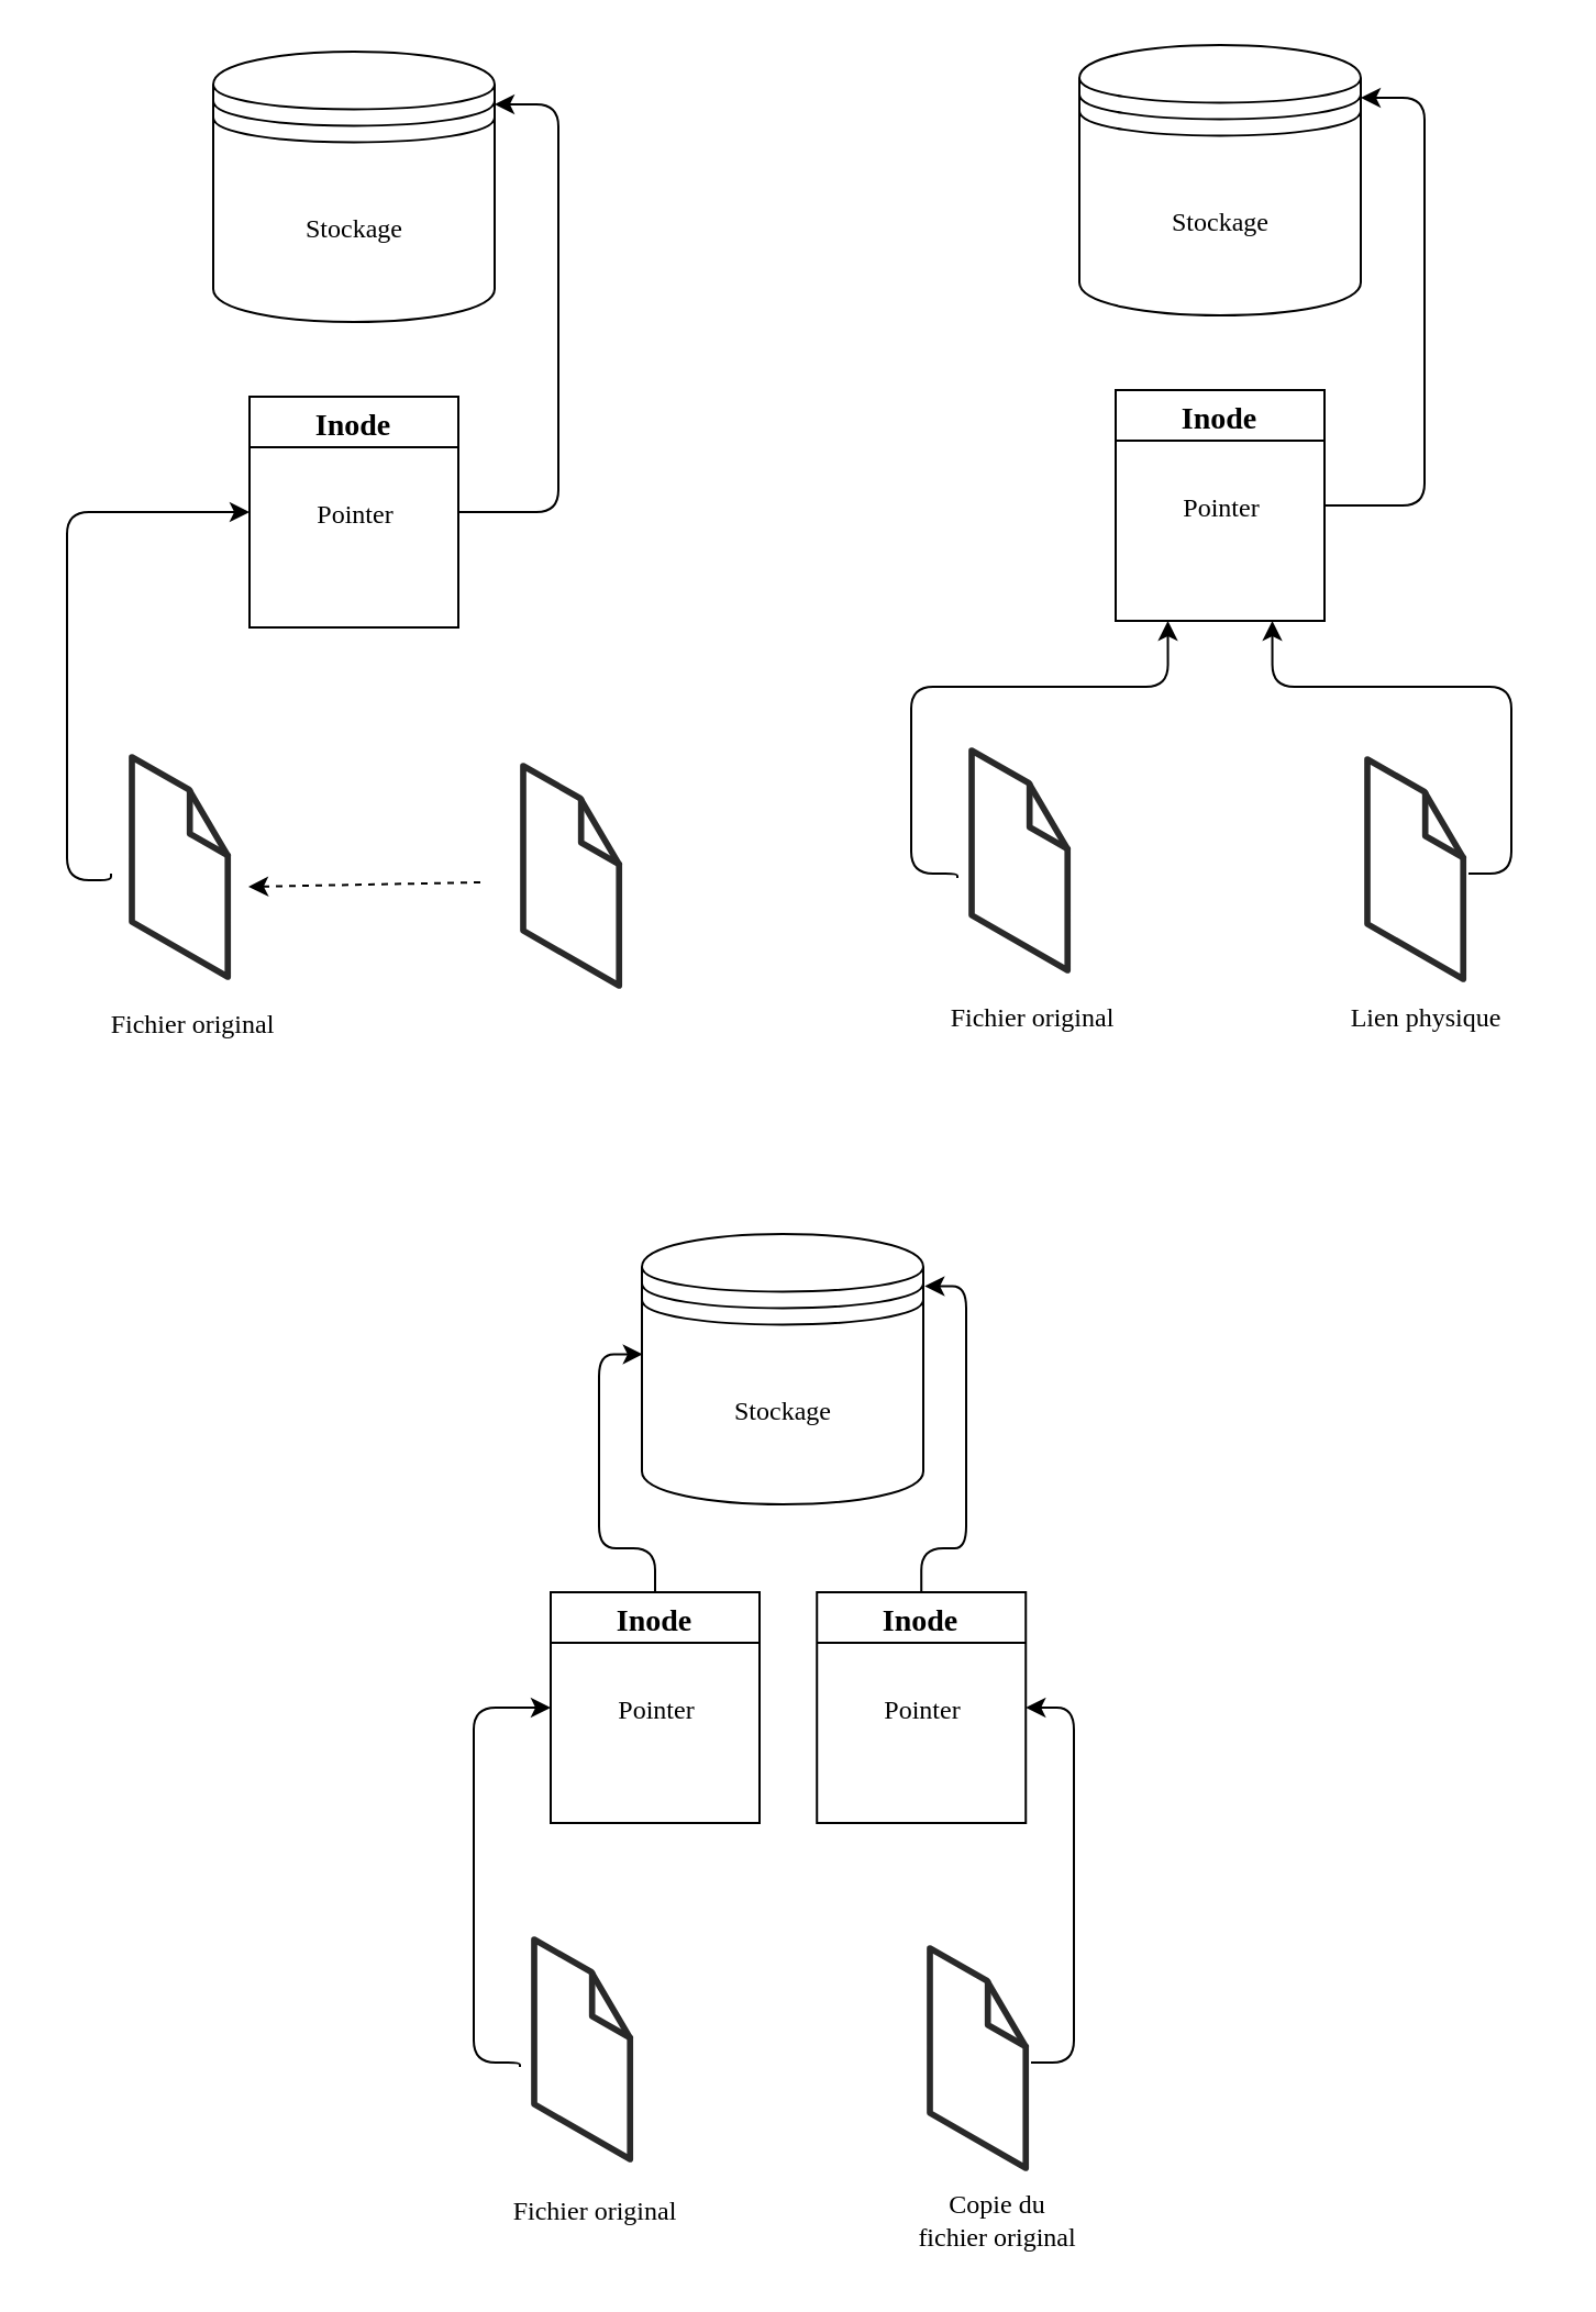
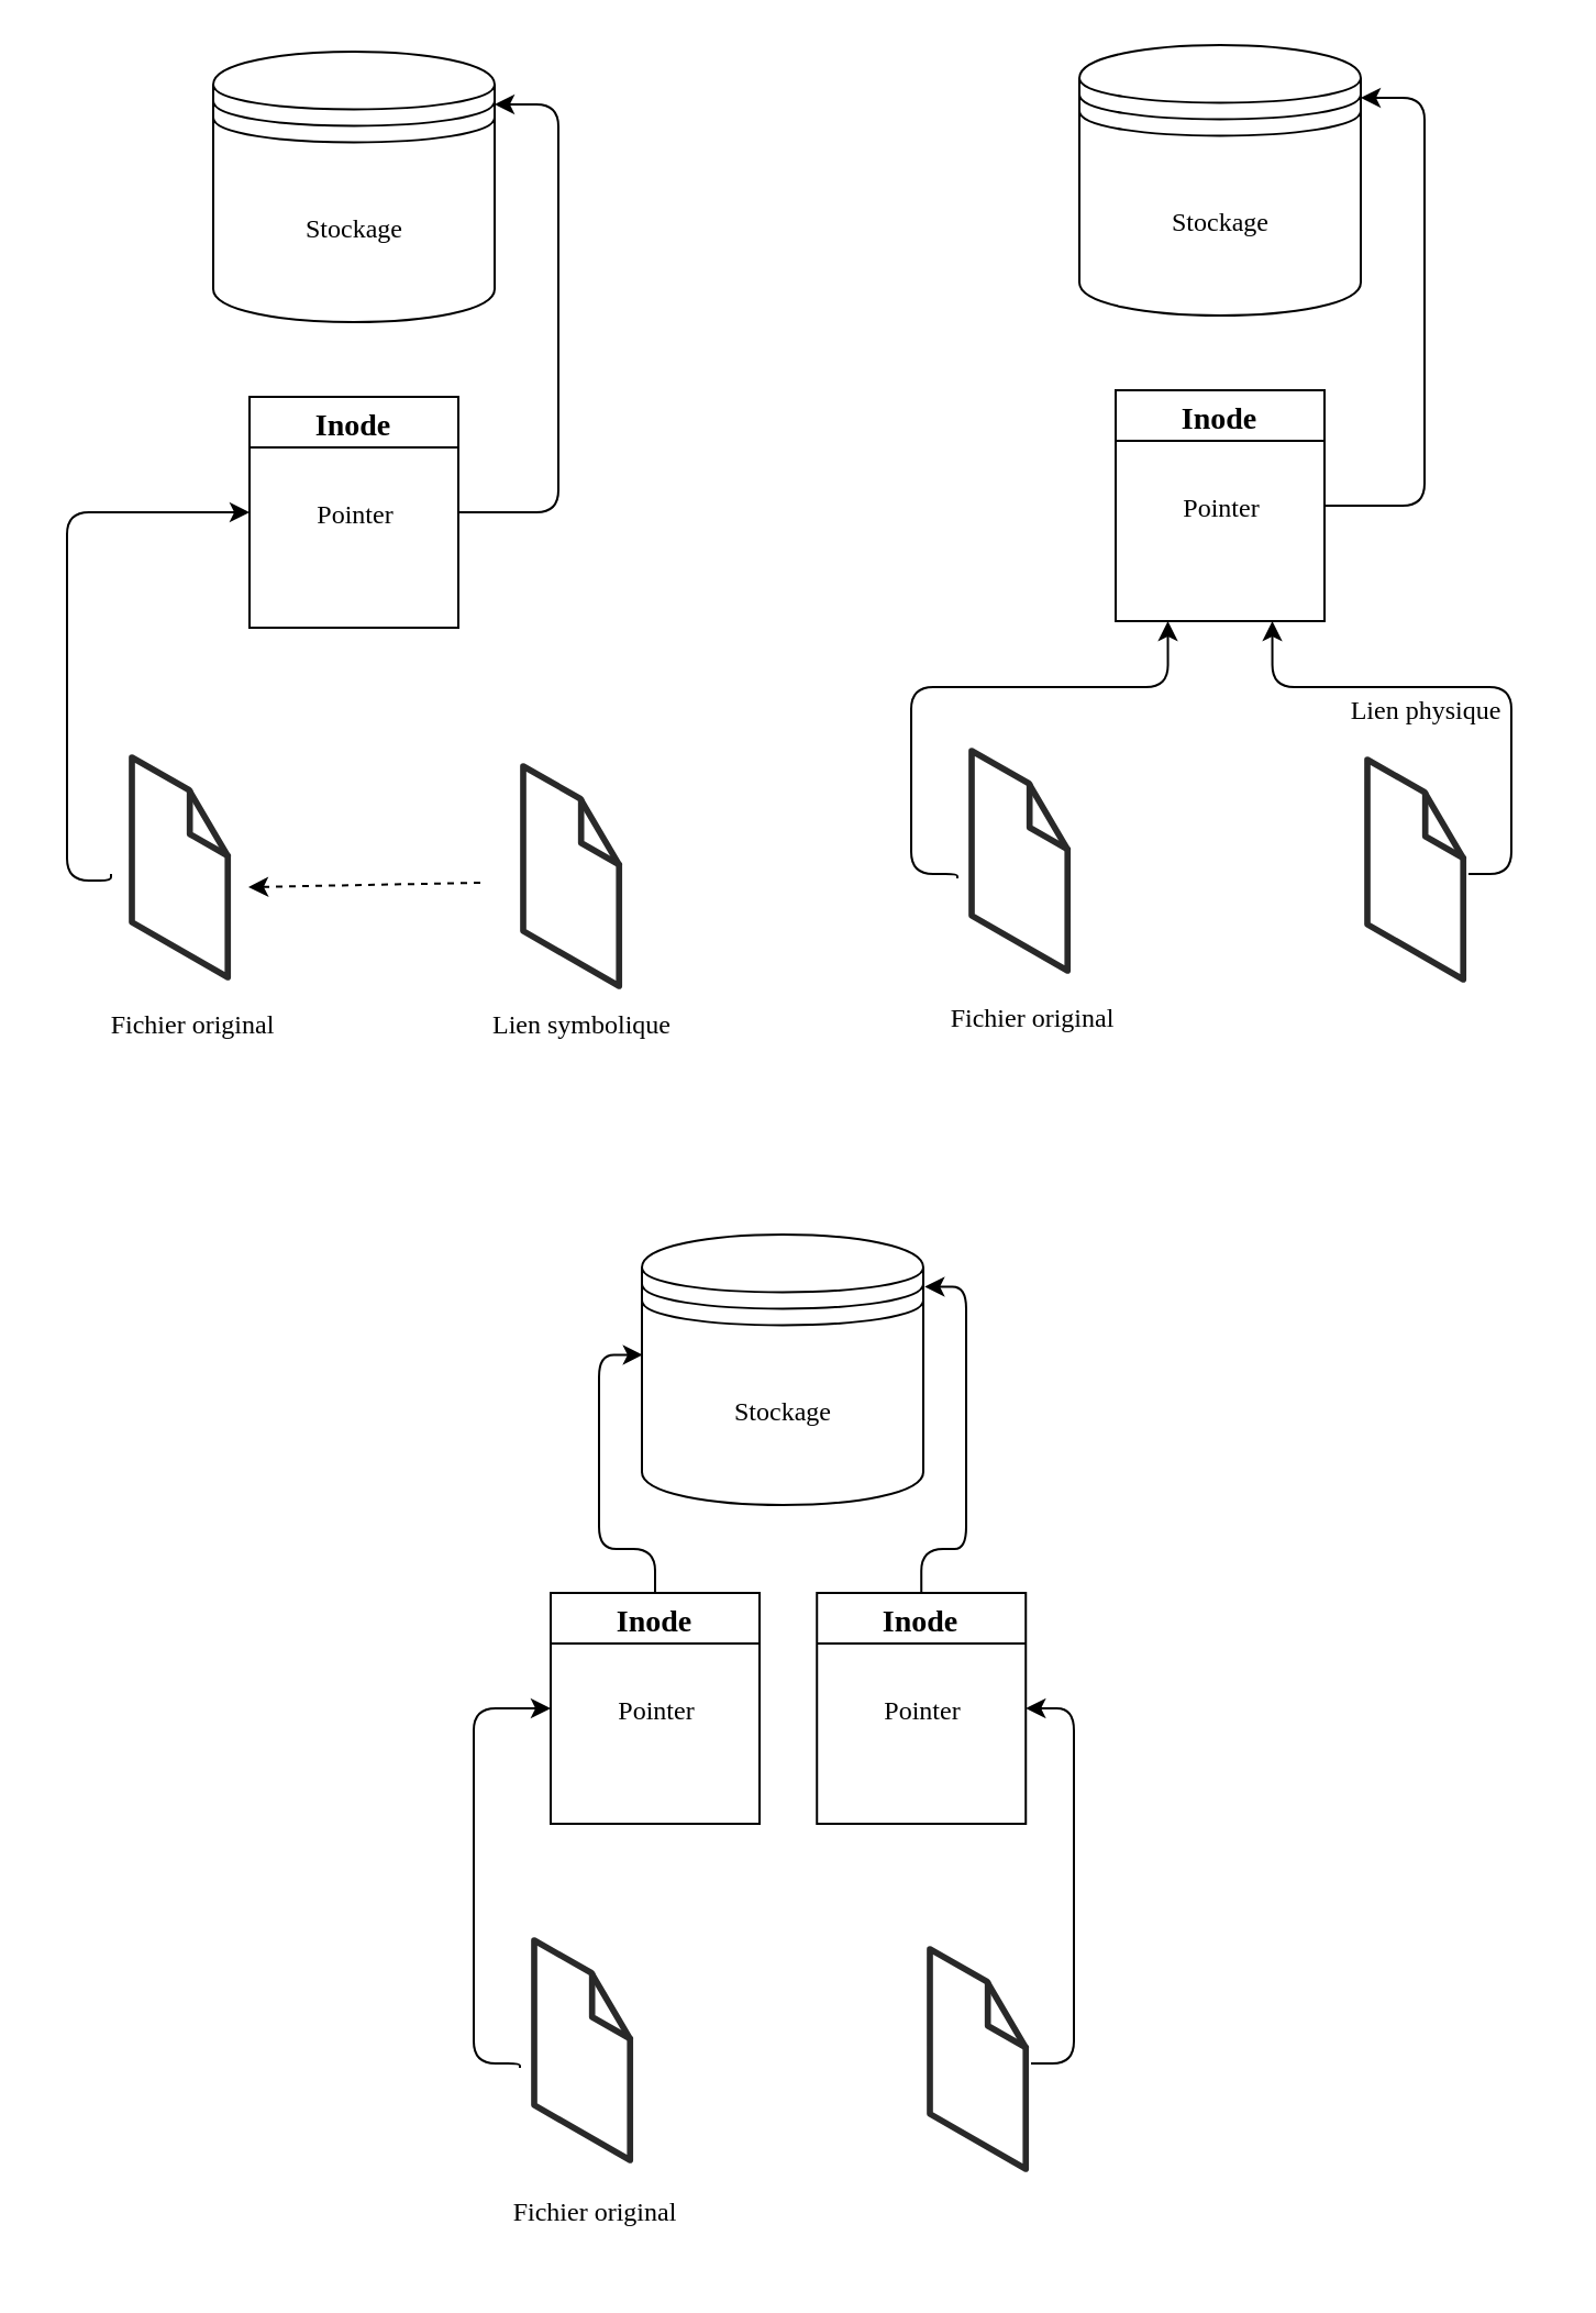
  <mxCell id="0" />
  <mxCell id="1" parent="0" />
  <mxCell id="2" value="&lt;font face=&quot;Lucida Console&quot; data-font-src=&quot;https://fonts.google.com/share?selection.family=Ubuntu:ital,wght@0,300;0,400;0,500;0,700;1,300;1,400;1,500;1,700&quot;&gt;Stockage&lt;/font&gt;" style="shape=datastore;whiteSpace=wrap;html=1;" parent="1" vertex="1"><mxGeometry x="96.5" y="23" width="128" height="123" as="geometry" /></mxCell>
  <mxCell id="3" value="" style="verticalLabelPosition=bottom;html=1;verticalAlign=top;strokeWidth=1;align=center;outlineConnect=0;dashed=0;outlineConnect=0;shape=mxgraph.aws3d.file;aspect=fixed;strokeColor=#292929;" parent="1" vertex="1"><mxGeometry x="59.5" y="344" width="43.62" height="100" as="geometry" /></mxCell>
  <mxCell id="4" value="&lt;font style=&quot;font-size: 12px;&quot;&gt;Fichier original&lt;br style=&quot;font-size: 12px;&quot;&gt;&lt;/font&gt;" style="text;html=1;align=center;verticalAlign=middle;resizable=0;points=[];autosize=1;strokeColor=none;fillColor=none;fontSize=12;fontFamily=Lucida Console;fontStyle=0" parent="1" vertex="1"><mxGeometry x="20" y="453" width="134" height="26" as="geometry" /></mxCell>
  <mxCell id="5" style="edgeStyle=orthogonalEdgeStyle;html=1;exitX=0;exitY=0.5;exitDx=0;exitDy=0;fontSize=16;endArrow=none;endFill=0;startArrow=classic;startFill=1;" parent="1" source="7" edge="1"><mxGeometry relative="1" as="geometry"><mxPoint x="50" y="397" as="targetPoint" /><Array as="points"><mxPoint x="30" y="233" /><mxPoint x="30" y="400" /><mxPoint x="50" y="400" /></Array></mxGeometry></mxCell>
  <mxCell id="6" style="edgeStyle=orthogonalEdgeStyle;html=1;exitX=1;exitY=0.5;exitDx=0;exitDy=0;entryX=1;entryY=0.195;entryDx=0;entryDy=0;entryPerimeter=0;fontFamily=Garamond;fontSize=16;startArrow=none;startFill=0;endArrow=classic;endFill=1;" parent="1" source="7" target="2" edge="1"><mxGeometry relative="1" as="geometry"><Array as="points"><mxPoint x="253.5" y="233" /><mxPoint x="253.5" y="47" /></Array></mxGeometry></mxCell>
  <mxCell id="7" value="&lt;font style=&quot;font-size: 14px;&quot;&gt;Inode&lt;/font&gt;" style="swimlane;whiteSpace=wrap;html=1;fontSize=16;fontFamily=Lucida Console;" parent="1" vertex="1"><mxGeometry x="113" y="180" width="95" height="105" as="geometry" /></mxCell>
  <mxCell id="8" value="Pointer" style="text;html=1;align=center;verticalAlign=middle;resizable=0;points=[];autosize=1;strokeColor=none;fillColor=none;fontSize=12;fontFamily=Lucida Console;fontStyle=0" parent="7" vertex="1"><mxGeometry x="13.5" y="41" width="69" height="26" as="geometry" /></mxCell>
  <mxCell id="9" value="" style="verticalLabelPosition=bottom;html=1;verticalAlign=top;strokeWidth=1;align=center;outlineConnect=0;dashed=0;outlineConnect=0;shape=mxgraph.aws3d.file;aspect=fixed;strokeColor=#292929;" parent="1" vertex="1"><mxGeometry x="237.5" y="348" width="43.62" height="100" as="geometry" /></mxCell>
+ <mxCell id="10" value="&lt;font style=&quot;font-size: 12px;&quot;&gt;Lien symbolique&lt;br style=&quot;font-size: 12px;&quot;&gt;&lt;/font&gt;" style="text;html=1;align=center;verticalAlign=middle;resizable=0;points=[];autosize=1;strokeColor=none;fillColor=none;fontSize=12;fontFamily=Lucida Console;fontStyle=0" parent="1" vertex="1"><mxGeometry x="200.5" y="453" width="126" height="26" as="geometry" /></mxCell>
  <mxCell id="11" value="" style="endArrow=classic;html=1;fontSize=16;dashed=1;" parent="1" edge="1"><mxGeometry width="50" height="50" relative="1" as="geometry"><mxPoint x="218" y="401" as="sourcePoint" /><mxPoint x="112.5" y="403" as="targetPoint" /></mxGeometry></mxCell>
  <mxCell id="12" value="&lt;font face=&quot;Lucida Console&quot; data-font-src=&quot;https://fonts.google.com/share?selection.family=Ubuntu:ital,wght@0,300;0,400;0,500;0,700;1,300;1,400;1,500;1,700&quot;&gt;Stockage&lt;/font&gt;" style="shape=datastore;whiteSpace=wrap;html=1;" parent="1" vertex="1"><mxGeometry x="490.5" y="20" width="128" height="123" as="geometry" /></mxCell>
  <mxCell id="13" value="" style="verticalLabelPosition=bottom;html=1;verticalAlign=top;strokeWidth=1;align=center;outlineConnect=0;dashed=0;outlineConnect=0;shape=mxgraph.aws3d.file;aspect=fixed;strokeColor=#292929;" parent="1" vertex="1"><mxGeometry x="441.5" y="341" width="43.62" height="100" as="geometry" /></mxCell>
  <mxCell id="14" value="&lt;font style=&quot;font-size: 12px;&quot;&gt;Fichier original&lt;br style=&quot;font-size: 12px;&quot;&gt;&lt;/font&gt;" style="text;html=1;align=center;verticalAlign=middle;resizable=0;points=[];autosize=1;strokeColor=none;fillColor=none;fontSize=12;fontFamily=Lucida Console;fontStyle=0" parent="1" vertex="1"><mxGeometry x="402" y="450" width="134" height="26" as="geometry" /></mxCell>
  <mxCell id="15" style="edgeStyle=orthogonalEdgeStyle;html=1;fontSize=16;endArrow=none;endFill=0;startArrow=classic;startFill=1;exitX=0.25;exitY=1;exitDx=0;exitDy=0;" parent="1" source="17" edge="1"><mxGeometry relative="1" as="geometry"><mxPoint x="435" y="399" as="targetPoint" /><Array as="points"><mxPoint x="531" y="312" /><mxPoint x="414" y="312" /><mxPoint x="414" y="397" /><mxPoint x="435" y="397" /></Array><mxPoint x="537" y="282" as="sourcePoint" /></mxGeometry></mxCell>
  <mxCell id="16" style="edgeStyle=orthogonalEdgeStyle;html=1;exitX=1;exitY=0.5;exitDx=0;exitDy=0;entryX=1;entryY=0.195;entryDx=0;entryDy=0;entryPerimeter=0;fontFamily=Garamond;fontSize=16;startArrow=none;startFill=0;endArrow=classic;endFill=1;" parent="1" source="17" target="12" edge="1"><mxGeometry relative="1" as="geometry"><Array as="points"><mxPoint x="647.5" y="230" /><mxPoint x="647.5" y="44" /></Array></mxGeometry></mxCell>
  <mxCell id="17" value="&lt;font style=&quot;font-size: 14px;&quot;&gt;Inode&lt;/font&gt;" style="swimlane;whiteSpace=wrap;html=1;fontSize=16;fontFamily=Lucida Console;" parent="1" vertex="1"><mxGeometry x="507" y="177" width="95" height="105" as="geometry" /></mxCell>
  <mxCell id="18" value="Pointer" style="text;html=1;align=center;verticalAlign=middle;resizable=0;points=[];autosize=1;strokeColor=none;fillColor=none;fontSize=12;fontFamily=Lucida Console;fontStyle=0" parent="17" vertex="1"><mxGeometry x="13.5" y="41" width="69" height="26" as="geometry" /></mxCell>
  <mxCell id="19" value="" style="verticalLabelPosition=bottom;html=1;verticalAlign=top;strokeWidth=1;align=center;outlineConnect=0;dashed=0;outlineConnect=0;shape=mxgraph.aws3d.file;aspect=fixed;strokeColor=#292929;" parent="1" vertex="1"><mxGeometry x="621.5" y="345" width="43.62" height="100" as="geometry" /></mxCell>
- <mxCell id="20" value="&lt;font style=&quot;font-size: 12px;&quot;&gt;Lien physique&lt;br style=&quot;font-size: 12px;&quot;&gt;&lt;/font&gt;" style="text;html=1;align=center;verticalAlign=middle;resizable=0;points=[];autosize=1;strokeColor=none;fillColor=none;fontSize=12;fontFamily=Lucida Console;fontStyle=0" parent="1" vertex="1"><mxGeometry x="591.5" y="450" width="112" height="26" as="geometry" /></mxCell>
+ <mxCell id="20" value="&lt;font style=&quot;font-size: 12px;&quot;&gt;Lien physique&lt;br style=&quot;font-size: 12px;&quot;&gt;&lt;/font&gt;" style="text;html=1;align=center;verticalAlign=middle;resizable=0;points=[];autosize=1;strokeColor=none;fillColor=none;fontSize=12;fontFamily=Lucida Console;fontStyle=0" parent="1" vertex="1"><mxGeometry x="591.5" y="310" width="112" height="26" as="geometry" /></mxCell>
  <mxCell id="21" style="edgeStyle=orthogonalEdgeStyle;html=1;fontSize=16;endArrow=none;endFill=0;startArrow=classic;startFill=1;exitX=0.75;exitY=1;exitDx=0;exitDy=0;" parent="1" source="17" edge="1"><mxGeometry relative="1" as="geometry"><mxPoint x="667.5" y="397" as="targetPoint" /><Array as="points"><mxPoint x="578" y="312" /><mxPoint x="687" y="312" /><mxPoint x="687" y="397" /></Array><mxPoint x="558" y="291" as="sourcePoint" /></mxGeometry></mxCell>
  <mxCell id="22" value="&lt;font face=&quot;Lucida Console&quot; data-font-src=&quot;https://fonts.google.com/share?selection.family=Ubuntu:ital,wght@0,300;0,400;0,500;0,700;1,300;1,400;1,500;1,700&quot;&gt;Stockage&lt;/font&gt;" style="shape=datastore;whiteSpace=wrap;html=1;" parent="1" vertex="1"><mxGeometry x="291.5" y="561" width="128" height="123" as="geometry" /></mxCell>
  <mxCell id="23" value="" style="verticalLabelPosition=bottom;html=1;verticalAlign=top;strokeWidth=1;align=center;outlineConnect=0;dashed=0;outlineConnect=0;shape=mxgraph.aws3d.file;aspect=fixed;strokeColor=#292929;" parent="1" vertex="1"><mxGeometry x="242.5" y="882" width="43.62" height="100" as="geometry" /></mxCell>
  <mxCell id="24" value="&lt;font style=&quot;font-size: 12px;&quot;&gt;Fichier original&lt;br style=&quot;font-size: 12px;&quot;&gt;&lt;/font&gt;" style="text;html=1;align=center;verticalAlign=middle;resizable=0;points=[];autosize=1;strokeColor=none;fillColor=none;fontSize=12;fontFamily=Lucida Console;fontStyle=0" parent="1" vertex="1"><mxGeometry x="203" y="993" width="134" height="26" as="geometry" /></mxCell>
  <mxCell id="25" style="edgeStyle=orthogonalEdgeStyle;html=1;fontSize=16;endArrow=none;endFill=0;startArrow=classic;startFill=1;exitX=0;exitY=0.5;exitDx=0;exitDy=0;" parent="1" source="27" edge="1"><mxGeometry relative="1" as="geometry"><mxPoint x="236" y="940" as="targetPoint" /><Array as="points"><mxPoint x="215" y="777" /><mxPoint x="215" y="938" /><mxPoint x="236" y="938" /></Array><mxPoint x="338" y="823" as="sourcePoint" /></mxGeometry></mxCell>
  <mxCell id="26" style="edgeStyle=orthogonalEdgeStyle;html=1;exitX=0.5;exitY=0;exitDx=0;exitDy=0;entryX=0.003;entryY=0.445;entryDx=0;entryDy=0;entryPerimeter=0;fontFamily=Lucida Console;fontSize=14;startArrow=none;startFill=0;endArrow=classic;endFill=1;" parent="1" source="27" target="22" edge="1"><mxGeometry relative="1" as="geometry"><Array as="points"><mxPoint x="297" y="704" /><mxPoint x="272" y="704" /><mxPoint x="272" y="616" /></Array></mxGeometry></mxCell>
  <mxCell id="27" value="&lt;font style=&quot;font-size: 14px;&quot;&gt;Inode&lt;/font&gt;" style="swimlane;whiteSpace=wrap;html=1;fontSize=16;fontFamily=Lucida Console;" parent="1" vertex="1"><mxGeometry x="250" y="724" width="95" height="105" as="geometry" /></mxCell>
  <mxCell id="28" value="Pointer" style="text;html=1;align=center;verticalAlign=middle;resizable=0;points=[];autosize=1;strokeColor=none;fillColor=none;fontSize=12;fontFamily=Lucida Console;fontStyle=0" parent="27" vertex="1"><mxGeometry x="13.5" y="41" width="69" height="26" as="geometry" /></mxCell>
  <mxCell id="29" value="" style="verticalLabelPosition=bottom;html=1;verticalAlign=top;strokeWidth=1;align=center;outlineConnect=0;dashed=0;outlineConnect=0;shape=mxgraph.aws3d.file;aspect=fixed;strokeColor=#292929;" parent="1" vertex="1"><mxGeometry x="422.5" y="886" width="43.62" height="100" as="geometry" /></mxCell>
- <mxCell id="30" value="&lt;font style=&quot;font-size: 12px;&quot;&gt;Copie du &lt;br&gt;fichier original&lt;br style=&quot;font-size: 12px;&quot;&gt;&lt;/font&gt;" style="text;html=1;align=center;verticalAlign=middle;resizable=0;points=[];autosize=1;strokeColor=none;fillColor=none;fontSize=12;fontFamily=Lucida Console;fontStyle=0" parent="1" vertex="1"><mxGeometry x="385.5" y="989" width="134" height="41" as="geometry" /></mxCell>
  <mxCell id="31" style="edgeStyle=orthogonalEdgeStyle;html=1;fontSize=16;endArrow=none;endFill=0;startArrow=classic;startFill=1;exitX=1;exitY=0.5;exitDx=0;exitDy=0;" parent="1" source="33" edge="1"><mxGeometry relative="1" as="geometry"><mxPoint x="468.5" y="938" as="targetPoint" /><Array as="points"><mxPoint x="488" y="777" /><mxPoint x="488" y="938" /></Array><mxPoint x="359" y="832" as="sourcePoint" /></mxGeometry></mxCell>
  <mxCell id="32" style="edgeStyle=orthogonalEdgeStyle;html=1;exitX=0.5;exitY=0;exitDx=0;exitDy=0;entryX=1.005;entryY=0.193;entryDx=0;entryDy=0;entryPerimeter=0;fontFamily=Lucida Console;fontSize=14;startArrow=none;startFill=0;endArrow=classic;endFill=1;" parent="1" source="33" target="22" edge="1"><mxGeometry relative="1" as="geometry"><Array as="points"><mxPoint x="419" y="704" /><mxPoint x="439" y="704" /><mxPoint x="439" y="585" /></Array></mxGeometry></mxCell>
  <mxCell id="33" value="&lt;font style=&quot;font-size: 14px;&quot;&gt;Inode&lt;/font&gt;" style="swimlane;whiteSpace=wrap;html=1;fontSize=16;fontFamily=Lucida Console;" parent="1" vertex="1"><mxGeometry x="371.12" y="724" width="95" height="105" as="geometry" /></mxCell>
  <mxCell id="34" value="Pointer" style="text;html=1;align=center;verticalAlign=middle;resizable=0;points=[];autosize=1;strokeColor=none;fillColor=none;fontSize=12;fontFamily=Lucida Console;fontStyle=0" parent="33" vertex="1"><mxGeometry x="13.5" y="41" width="69" height="26" as="geometry" /></mxCell>
